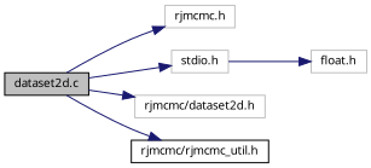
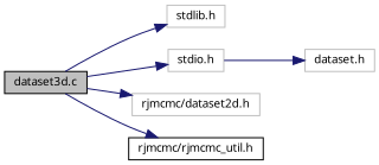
  digraph {
    rankdir=LR
    node [color=grey75 fillcolor=white fontname="FreeSans.ttf" fontsize=10 shape=record style=filled]
    edge [color=midnightblue fontname="FreeSans.ttf" fontsize=10 labelfontname="FreeSans.ttf" labelfontsize=10 style=solid]
-   n1 [color=black fillcolor=grey75 fontcolor=black height=0.2 label="dataset2d.c" width=0.4]
-   n2 [height=0.2 label="rjmcmc.h" width=0.4]
+   n1 [color=black fillcolor=grey75 fontcolor=black height=0.2 label="dataset3d.c" width=0.4]
+   n2 [height=0.2 label="stdlib.h" width=0.4]
    n3 [height=0.2 label="stdio.h" width=0.4]
    n4 [height=0.2 label="rjmcmc/dataset2d.h" width=0.4]
    n5 [color=black height=0.2 label="rjmcmc/rjmcmc_util.h" width=0.4]
-   n6 [height=0.2 label="float.h" width=0.4]
+   n6 [height=0.2 label="dataset.h" width=0.4]
    n1 -> n2
    n1 -> n3
    n1 -> n4
    n1 -> n5
    n3 -> n6
  }
